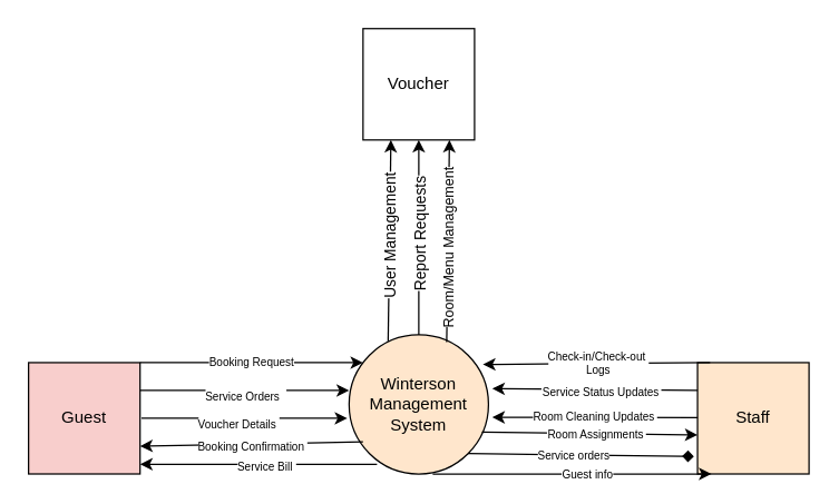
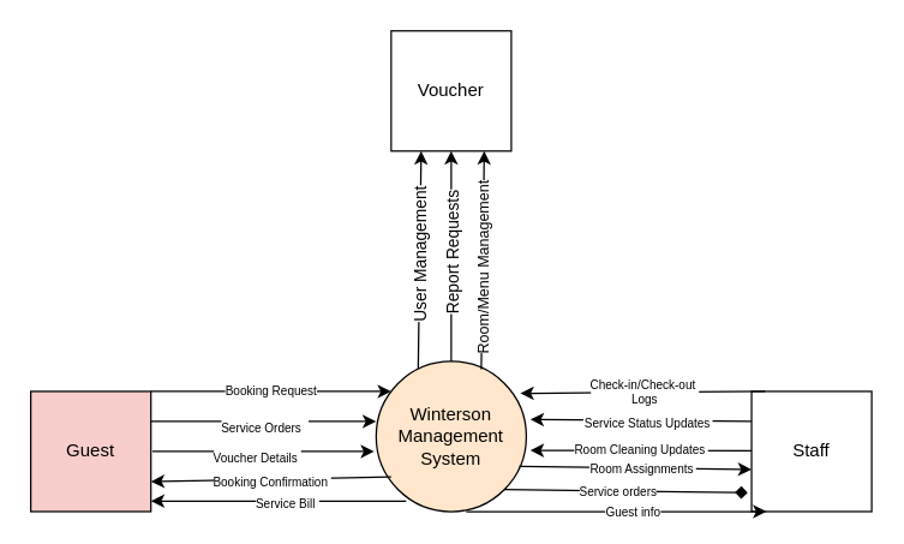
  <mxCell id="0" />
  <mxCell id="1" parent="0" />
  <mxCell id="2" value="Guest" style="whiteSpace=wrap;html=1;aspect=fixed;fillColor=#f8cecc;" vertex="1" parent="1"><mxGeometry x="20" y="260" width="80" height="80" as="geometry" /></mxCell>
- <mxCell id="3" value="Staff" style="whiteSpace=wrap;html=1;aspect=fixed;fillColor=#ffe6cc;" vertex="1" parent="1"><mxGeometry x="500" y="260" width="80" height="80" as="geometry" /></mxCell>
+ <mxCell id="3" value="Staff" style="whiteSpace=wrap;html=1;aspect=fixed;" vertex="1" parent="1"><mxGeometry x="500" y="260" width="80" height="80" as="geometry" /></mxCell>
  <mxCell id="4" value="Voucher" style="whiteSpace=wrap;html=1;aspect=fixed;" vertex="1" parent="1"><mxGeometry x="260" y="20" width="80" height="80" as="geometry" /></mxCell>
  <mxCell id="5" value="&lt;div&gt;&lt;br&gt;&lt;/div&gt;Winterson&lt;br&gt;Management System&lt;div&gt;&lt;br/&gt;&lt;/div&gt;" style="ellipse;whiteSpace=wrap;html=1;aspect=fixed;fillColor=#ffe6cc;" vertex="1" parent="1"><mxGeometry x="250" y="240" width="100" height="100" as="geometry" /></mxCell>
  <mxCell id="6" value="Booking Request" style="endArrow=classic;html=1;rounded=0;exitX=1;exitY=0;exitDx=0;exitDy=0;labelBackgroundColor=default;labelBorderColor=none;fontSize=8;" edge="1" parent="1" source="2"><mxGeometry width="50" height="50" relative="1" as="geometry"><mxPoint x="103" y="272" as="sourcePoint" /><mxPoint x="260" y="260" as="targetPoint" /><Array as="points"><mxPoint x="130" y="260" /></Array></mxGeometry></mxCell>
  <mxCell id="7" value="&#10;Service Orders &#10;&#10;" style="endArrow=classic;rounded=0;exitX=1;exitY=0.25;exitDx=0;exitDy=0;fontSize=8;" edge="1" parent="1" source="2"><mxGeometry y="-10" width="50" height="50" relative="1" as="geometry"><mxPoint x="100" y="300" as="sourcePoint" /><mxPoint x="250" y="280" as="targetPoint" /><Array as="points" /><mxPoint as="offset" /></mxGeometry></mxCell>
  <mxCell id="8" value="&#10;Voucher Details" style="endArrow=classic;rounded=0;entryX=-0.013;entryY=0.6;entryDx=0;entryDy=0;entryPerimeter=0;fontSize=8;" edge="1" parent="1" target="5"><mxGeometry x="-0.066" width="50" height="50" relative="1" as="geometry"><mxPoint x="101" y="300" as="sourcePoint" /><mxPoint x="260" y="290" as="targetPoint" /><Array as="points" /><mxPoint as="offset" /></mxGeometry></mxCell>
  <mxCell id="9" value="Booking Confirmation" style="endArrow=classic;rounded=0;fontSize=8;entryX=1;entryY=0.75;entryDx=0;entryDy=0;" edge="1" parent="1" target="2"><mxGeometry x="0.0" y="1" width="50" height="50" relative="1" as="geometry"><mxPoint x="260" y="317" as="sourcePoint" /><mxPoint x="110" y="380" as="targetPoint" /><mxPoint y="1" as="offset" /></mxGeometry></mxCell>
  <mxCell id="10" value="Service Bill" style="endArrow=classic;rounded=0;fontSize=8;entryX=1;entryY=0.75;entryDx=0;entryDy=0;" edge="1" parent="1"><mxGeometry x="-0.059" y="2" width="50" height="50" relative="1" as="geometry"><mxPoint x="270" y="333" as="sourcePoint" /><mxPoint x="100" y="333" as="targetPoint" /><mxPoint as="offset" /></mxGeometry></mxCell>
  <mxCell id="11" value="Check-in/Check-out&#10; Logs" style="endArrow=classic;rounded=0;fontSize=8;exitX=0.187;exitY=0.927;exitDx=0;exitDy=0;exitPerimeter=0;entryX=0.96;entryY=0.213;entryDx=0;entryDy=0;entryPerimeter=0;" edge="1" parent="1" target="5"><mxGeometry x="-0.006" width="50" height="50" relative="1" as="geometry"><mxPoint x="509" y="260" as="sourcePoint" /><mxPoint x="330" y="260" as="targetPoint" /><mxPoint as="offset" /></mxGeometry></mxCell>
  <mxCell id="12" value="Service Status Updates" style="endArrow=classic;rounded=0;fontSize=8;entryX=1.027;entryY=0.387;entryDx=0;entryDy=0;entryPerimeter=0;" edge="1" parent="1" target="5"><mxGeometry x="-0.059" y="2" width="50" height="50" relative="1" as="geometry"><mxPoint x="500" y="280" as="sourcePoint" /><mxPoint x="360" y="280" as="targetPoint" /><mxPoint as="offset" /></mxGeometry></mxCell>
  <mxCell id="13" value="Room Cleaning Updates" style="endArrow=classic;rounded=0;fontSize=8;entryX=1.027;entryY=0.593;entryDx=0;entryDy=0;entryPerimeter=0;" edge="1" parent="1" target="5"><mxGeometry width="50" height="50" relative="1" as="geometry"><mxPoint x="500" y="299.5" as="sourcePoint" /><mxPoint x="360" y="299.5" as="targetPoint" /><mxPoint as="offset" /></mxGeometry></mxCell>
  <mxCell id="14" value="&#10;Room Assignments&#10;" style="endArrow=classic;rounded=0;fontSize=8;exitX=0.953;exitY=0.7;exitDx=0;exitDy=0;exitPerimeter=0;" edge="1" parent="1" source="5"><mxGeometry x="0.054" y="-1" width="50" height="50" relative="1" as="geometry"><mxPoint x="360" y="310" as="sourcePoint" /><mxPoint x="500" y="312" as="targetPoint" /><Array as="points" /><mxPoint as="offset" /></mxGeometry></mxCell>
  <mxCell id="15" value="" style="endArrow=classic;rounded=0;fontSize=8;exitX=0.6;exitY=1;exitDx=0;exitDy=0;exitPerimeter=0;entryX=-0.017;entryY=0.875;entryDx=0;entryDy=0;entryPerimeter=0;" edge="1" parent="1" source="5"><mxGeometry y="-40" width="50" height="50" relative="1" as="geometry"><mxPoint x="351.36" y="340" as="sourcePoint" /><mxPoint x="510" y="340" as="targetPoint" /><Array as="points"><mxPoint x="380" y="340" /><mxPoint x="440" y="340" /></Array><mxPoint as="offset" /></mxGeometry></mxCell>
  <mxCell id="16" value="Guest info" style="edgeLabel;html=1;align=center;verticalAlign=middle;resizable=0;points=[];fontSize=8;" connectable="0" vertex="1" parent="15"><mxGeometry x="0.2" y="2" relative="1" as="geometry"><mxPoint x="-10" y="2" as="offset" /></mxGeometry></mxCell>
  <mxCell id="17" value="" style="endArrow=classic;html=1;rounded=0;exitX=0.28;exitY=0.047;exitDx=0;exitDy=0;exitPerimeter=0;entryX=0.25;entryY=1;entryDx=0;entryDy=0;" edge="1" parent="1" source="5" target="4"><mxGeometry x="1" y="180" width="50" height="50" relative="1" as="geometry"><mxPoint x="250" y="220" as="sourcePoint" /><mxPoint x="280" y="100" as="targetPoint" /><mxPoint y="-7" as="offset" /></mxGeometry></mxCell>
  <mxCell id="18" value="User Management" style="edgeLabel;html=1;align=center;verticalAlign=middle;resizable=0;points=[];rotation=270;" connectable="0" vertex="1" parent="17"><mxGeometry x="0.576" relative="1" as="geometry"><mxPoint y="39" as="offset" /></mxGeometry></mxCell>
  <mxCell id="19" value="" style="endArrow=classic;html=1;rounded=0;entryX=0.25;entryY=1;entryDx=0;entryDy=0;exitX=0.7;exitY=0.053;exitDx=0;exitDy=0;exitPerimeter=0;" edge="1" parent="1" source="5"><mxGeometry x="1" y="180" width="50" height="50" relative="1" as="geometry"><mxPoint x="320" y="240" as="sourcePoint" /><mxPoint x="322" y="100" as="targetPoint" /><mxPoint y="-7" as="offset" /></mxGeometry></mxCell>
  <mxCell id="20" value="" style="endArrow=classic;html=1;rounded=0;exitX=0.5;exitY=0;exitDx=0;exitDy=0;entryX=0.5;entryY=1;entryDx=0;entryDy=0;" edge="1" parent="1" source="5" target="4"><mxGeometry x="1" y="180" width="50" height="50" relative="1" as="geometry"><mxPoint x="288" y="255" as="sourcePoint" /><mxPoint x="290" y="110" as="targetPoint" /><mxPoint y="-7" as="offset" /></mxGeometry></mxCell>
  <mxCell id="21" value="Report Requests" style="edgeLabel;html=1;align=center;verticalAlign=middle;resizable=0;points=[];rotation=270;" connectable="0" vertex="1" parent="20"><mxGeometry x="0.576" relative="1" as="geometry"><mxPoint y="39" as="offset" /></mxGeometry></mxCell>
  <mxCell id="22" value="Room/Menu Management" style="edgeLabel;html=1;align=center;verticalAlign=middle;resizable=0;points=[];rotation=270;fontSize=10;" connectable="0" vertex="1" parent="20"><mxGeometry x="0.576" relative="1" as="geometry"><mxPoint x="20" y="49" as="offset" /></mxGeometry></mxCell>
  <mxCell id="23" value="" style="endArrow=diamond;html=1;rounded=0;entryX=-0.033;entryY=0.842;entryDx=0;entryDy=0;entryPerimeter=0;exitX=1;exitY=1;exitDx=0;exitDy=0;" edge="1" parent="1" source="5" target="3"><mxGeometry width="50" height="50" relative="1" as="geometry"><mxPoint x="340" y="325" as="sourcePoint" /><mxPoint x="390" y="275" as="targetPoint" /></mxGeometry></mxCell>
  <mxCell id="24" value="&lt;span style=&quot;font-size: 8px;&quot;&gt;Service orders&lt;/span&gt;" style="edgeLabel;html=1;align=center;verticalAlign=middle;resizable=0;points=[];" connectable="0" vertex="1" parent="23"><mxGeometry x="-0.079" y="1" relative="1" as="geometry"><mxPoint as="offset" /></mxGeometry></mxCell>
